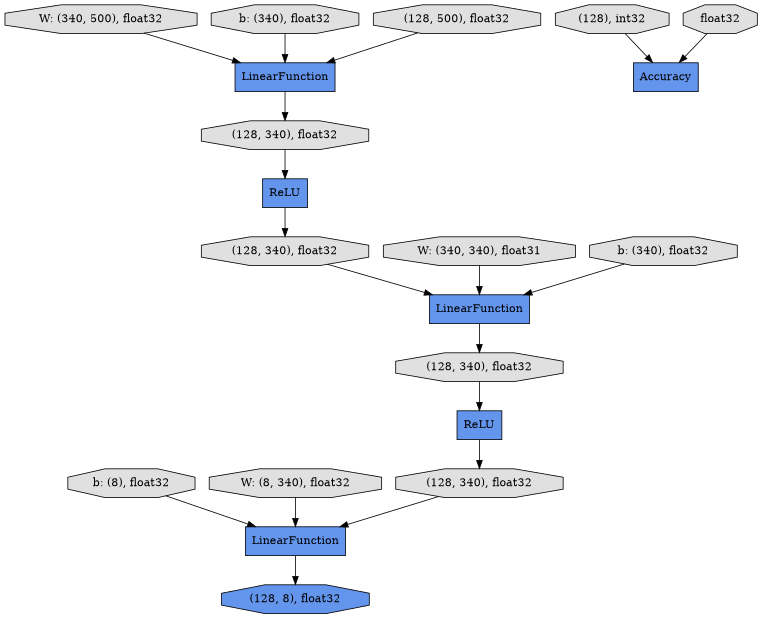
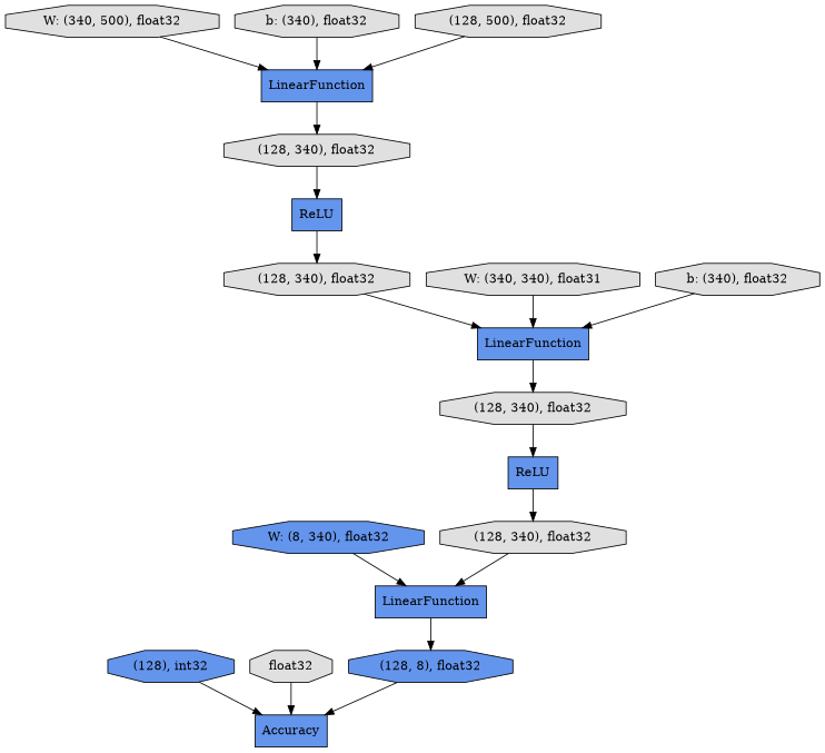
  digraph {
    rankdir=TB
    node [fillcolor="#E0E0E0" shape=octagon style=filled]
    n1 [label="(128, 340), float32"]
    n2 [fillcolor="#6495ED" label=LinearFunction shape=record]
    n3 [fillcolor="#6495ED" label="(128, 8), float32"]
    n4 [fillcolor="#6495ED" label=ReLU shape=record]
    n5 [label="(128, 340), float32"]
    n6 [fillcolor="#6495ED" label=LinearFunction shape=record]
    n7 [label="(128, 340), float32"]
-   n8 [label="(128), int32"]
+   n8 [fillcolor="#6495ED" label="(128), int32"]
    n9 [fillcolor="#6495ED" label=Accuracy shape=record]
    n10 [label="W: (340, 340), float31"]
    n11 [label="(128, 340), float32"]
-   n12 [label="b: (8), float32"]
    n13 [fillcolor="#6495ED" label=ReLU shape=record]
    n14 [label="W: (340, 500), float32"]
    n15 [fillcolor="#6495ED" label=LinearFunction shape=record]
    n16 [label=float32]
    n17 [label="b: (340), float32"]
-   n18 [label="W: (8, 340), float32"]
+   n18 [fillcolor="#6495ED" label="W: (8, 340), float32"]
    n19 [label="b: (340), float32"]
    n20 [label="(128, 500), float32"]
    n1 -> n2
    n2 -> n3
+   n3 -> n9
    n4 -> n5
    n5 -> n6
    n6 -> n11
    n7 -> n4
    n8 -> n9
    n10 -> n6
    n11 -> n13
-   n12 -> n2
    n13 -> n1
    n14 -> n15
    n15 -> n7
    n16 -> n9
    n17 -> n15
    n18 -> n2
    n19 -> n6
    n20 -> n15
  }
